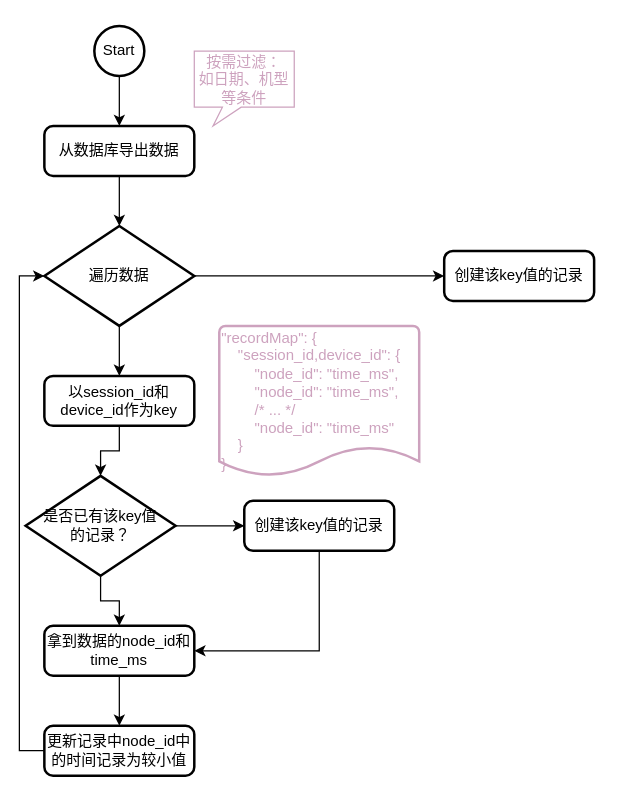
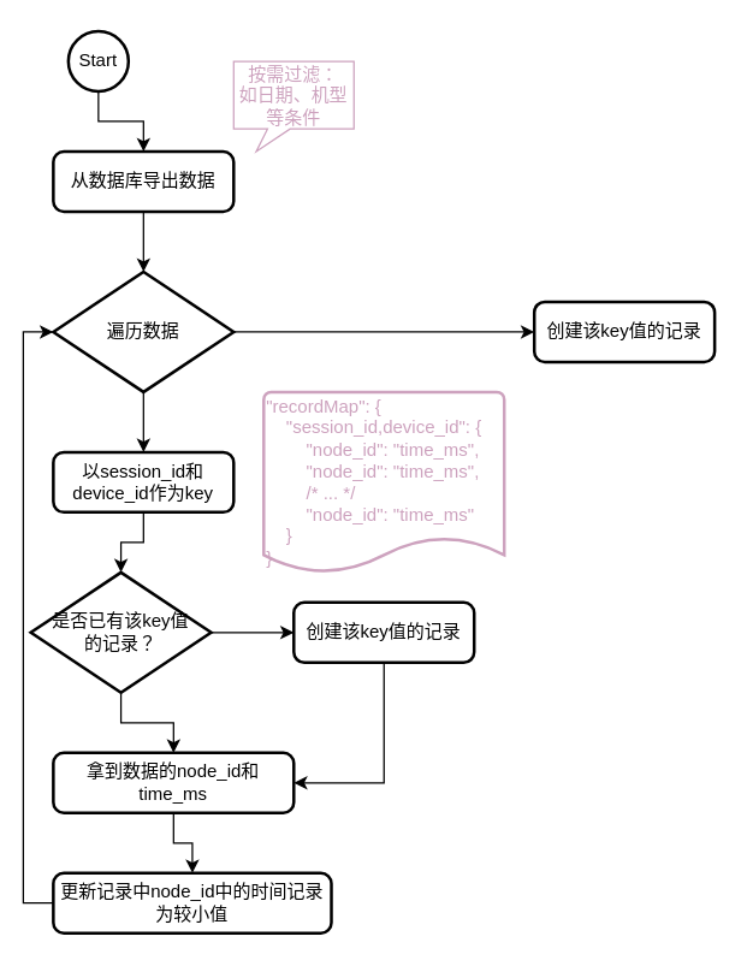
  <mxCell id="0" />
  <mxCell id="1" parent="0" />
  <mxCell id="2" style="edgeStyle=orthogonalEdgeStyle;rounded=0;orthogonalLoop=1;jettySize=auto;html=1;exitX=0.5;exitY=1;exitDx=0;exitDy=0;exitPerimeter=0;entryX=0.5;entryY=0;entryDx=0;entryDy=0;" edge="1" parent="1" source="3" target="5"><mxGeometry relative="1" as="geometry" /></mxCell>
- <mxCell id="3" value="Start" style="strokeWidth=2;html=1;shape=mxgraph.flowchart.start_2;whiteSpace=wrap;fillColor=none;" vertex="1" parent="1"><mxGeometry x="75" y="20" width="40" height="40" as="geometry" /></mxCell>
+ <mxCell id="3" value="Start" style="strokeWidth=2;html=1;shape=mxgraph.flowchart.start_2;whiteSpace=wrap;fillColor=none;" vertex="1" parent="1"><mxGeometry x="45" y="20" width="40" height="40" as="geometry" /></mxCell>
  <mxCell id="4" style="edgeStyle=orthogonalEdgeStyle;rounded=0;orthogonalLoop=1;jettySize=auto;html=1;exitX=0.5;exitY=1;exitDx=0;exitDy=0;" edge="1" parent="1" source="5" target="9"><mxGeometry relative="1" as="geometry"><mxPoint x="95" y="180" as="targetPoint" /></mxGeometry></mxCell>
  <mxCell id="5" value="从数据库导出数据" style="rounded=1;whiteSpace=wrap;html=1;absoluteArcSize=1;arcSize=14;strokeWidth=2;fillColor=none;" vertex="1" parent="1"><mxGeometry x="35" y="100" width="120" height="40" as="geometry" /></mxCell>
  <mxCell id="6" value="&lt;font color=&quot;#cda2be&quot;&gt;按需过滤：&lt;br&gt;如日期、机型&lt;br&gt;等条件&lt;/font&gt;" style="whiteSpace=wrap;html=1;shape=mxgraph.basic.rectCallout;dx=30;dy=15;boundedLbl=1;fillColor=none;strokeColor=#CDA2BE;" vertex="1" parent="1"><mxGeometry x="155" y="40" width="80" height="60" as="geometry" /></mxCell>
  <mxCell id="7" style="edgeStyle=orthogonalEdgeStyle;rounded=0;orthogonalLoop=1;jettySize=auto;html=1;exitX=0.5;exitY=1;exitDx=0;exitDy=0;exitPerimeter=0;entryX=0.5;entryY=0;entryDx=0;entryDy=0;" edge="1" parent="1" source="9" target="11"><mxGeometry relative="1" as="geometry" /></mxCell>
  <mxCell id="8" style="edgeStyle=orthogonalEdgeStyle;rounded=0;orthogonalLoop=1;jettySize=auto;html=1;exitX=1;exitY=0.5;exitDx=0;exitDy=0;exitPerimeter=0;" edge="1" parent="1" source="9" target="21"><mxGeometry relative="1" as="geometry" /></mxCell>
  <mxCell id="9" value="遍历数据" style="strokeWidth=2;html=1;shape=mxgraph.flowchart.decision;whiteSpace=wrap;fillColor=none;" vertex="1" parent="1"><mxGeometry x="35" y="180" width="120" height="80" as="geometry" /></mxCell>
  <mxCell id="10" style="edgeStyle=orthogonalEdgeStyle;rounded=0;orthogonalLoop=1;jettySize=auto;html=1;exitX=0.5;exitY=1;exitDx=0;exitDy=0;entryX=0.5;entryY=0;entryDx=0;entryDy=0;entryPerimeter=0;" edge="1" parent="1" source="11" target="14"><mxGeometry relative="1" as="geometry" /></mxCell>
  <mxCell id="11" value="以session_id和device_id作为key" style="rounded=1;whiteSpace=wrap;html=1;absoluteArcSize=1;arcSize=14;strokeWidth=2;fillColor=none;" vertex="1" parent="1"><mxGeometry x="35" y="300" width="120" height="40" as="geometry" /></mxCell>
  <mxCell id="12" style="edgeStyle=orthogonalEdgeStyle;rounded=0;orthogonalLoop=1;jettySize=auto;html=1;exitX=0.5;exitY=1;exitDx=0;exitDy=0;exitPerimeter=0;entryX=0.5;entryY=0;entryDx=0;entryDy=0;" edge="1" parent="1" source="14" target="16"><mxGeometry relative="1" as="geometry" /></mxCell>
  <mxCell id="13" style="edgeStyle=orthogonalEdgeStyle;rounded=0;orthogonalLoop=1;jettySize=auto;html=1;exitX=1;exitY=0.5;exitDx=0;exitDy=0;exitPerimeter=0;" edge="1" parent="1" source="14" target="20"><mxGeometry relative="1" as="geometry" /></mxCell>
  <mxCell id="14" value="是否已有该key值&lt;br&gt;的记录？" style="strokeWidth=2;html=1;shape=mxgraph.flowchart.decision;whiteSpace=wrap;fillColor=none;" vertex="1" parent="1"><mxGeometry x="20" y="380" width="120" height="80" as="geometry" /></mxCell>
  <mxCell id="15" style="edgeStyle=orthogonalEdgeStyle;rounded=0;orthogonalLoop=1;jettySize=auto;html=1;exitX=0.5;exitY=1;exitDx=0;exitDy=0;entryX=0.5;entryY=0;entryDx=0;entryDy=0;" edge="1" parent="1" source="16" target="18"><mxGeometry relative="1" as="geometry" /></mxCell>
- <mxCell id="16" value="拿到数据的node_id和time_ms" style="rounded=1;whiteSpace=wrap;html=1;absoluteArcSize=1;arcSize=14;strokeWidth=2;fillColor=none;" vertex="1" parent="1"><mxGeometry x="35" y="500" width="120" height="40" as="geometry" /></mxCell>
+ <mxCell id="16" value="拿到数据的node_id和time_ms" style="rounded=1;whiteSpace=wrap;html=1;absoluteArcSize=1;arcSize=14;strokeWidth=2;fillColor=none;" vertex="1" parent="1"><mxGeometry x="35" y="500" width="160" height="40" as="geometry" /></mxCell>
  <mxCell id="17" style="edgeStyle=orthogonalEdgeStyle;rounded=0;orthogonalLoop=1;jettySize=auto;html=1;exitX=0;exitY=0.5;exitDx=0;exitDy=0;entryX=0;entryY=0.5;entryDx=0;entryDy=0;entryPerimeter=0;" edge="1" parent="1" source="18" target="9"><mxGeometry relative="1" as="geometry" /></mxCell>
- <mxCell id="18" value="更新记录中node_id中的时间记录为较小值" style="rounded=1;whiteSpace=wrap;html=1;absoluteArcSize=1;arcSize=14;strokeWidth=2;fillColor=none;" vertex="1" parent="1"><mxGeometry x="35" y="580" width="120" height="40" as="geometry" /></mxCell>
+ <mxCell id="18" value="更新记录中node_id中的时间记录为较小值" style="rounded=1;whiteSpace=wrap;html=1;absoluteArcSize=1;arcSize=14;strokeWidth=2;fillColor=none;" vertex="1" parent="1"><mxGeometry x="35" y="580" width="185" height="40" as="geometry" /></mxCell>
  <mxCell id="19" style="edgeStyle=orthogonalEdgeStyle;rounded=0;orthogonalLoop=1;jettySize=auto;html=1;exitX=0.5;exitY=1;exitDx=0;exitDy=0;entryX=1;entryY=0.5;entryDx=0;entryDy=0;" edge="1" parent="1" source="20" target="16"><mxGeometry relative="1" as="geometry" /></mxCell>
  <mxCell id="20" value="创建该key值的记录" style="rounded=1;whiteSpace=wrap;html=1;absoluteArcSize=1;arcSize=14;strokeWidth=2;fillColor=none;" vertex="1" parent="1"><mxGeometry x="195" y="400" width="120" height="40" as="geometry" /></mxCell>
  <mxCell id="21" value="创建该key值的记录" style="rounded=1;whiteSpace=wrap;html=1;absoluteArcSize=1;arcSize=14;strokeWidth=2;fillColor=none;" vertex="1" parent="1"><mxGeometry x="355" y="200" width="120" height="40" as="geometry" /></mxCell>
  <mxCell id="22" value="&lt;div&gt;&lt;font color=&quot;#cda2be&quot;&gt;&quot;recordMap&quot;: {&lt;/font&gt;&lt;/div&gt;&lt;div&gt;&lt;font color=&quot;#cda2be&quot;&gt;&amp;nbsp; &amp;nbsp; &quot;session_id,device_id&quot;: {&lt;/font&gt;&lt;/div&gt;&lt;div&gt;&lt;font color=&quot;#cda2be&quot;&gt;&amp;nbsp; &amp;nbsp; &amp;nbsp; &amp;nbsp; &quot;node_id&quot;: &quot;time_ms&quot;,&lt;/font&gt;&lt;/div&gt;&lt;div&gt;&lt;font color=&quot;#cda2be&quot;&gt;&amp;nbsp; &amp;nbsp; &amp;nbsp; &amp;nbsp; &quot;node_id&quot;: &quot;time_ms&quot;,&lt;/font&gt;&lt;/div&gt;&lt;div&gt;&lt;font color=&quot;#cda2be&quot;&gt;&amp;nbsp; &amp;nbsp; &amp;nbsp; &amp;nbsp; /* ... */&lt;/font&gt;&lt;/div&gt;&lt;div&gt;&lt;font color=&quot;#cda2be&quot;&gt;&amp;nbsp; &amp;nbsp; &amp;nbsp; &amp;nbsp; &quot;node_id&quot;: &quot;time_ms&quot;&lt;/font&gt;&lt;/div&gt;&lt;div&gt;&lt;font color=&quot;#cda2be&quot;&gt;&amp;nbsp; &amp;nbsp; }&lt;/font&gt;&lt;/div&gt;&lt;div&gt;&lt;font color=&quot;#cda2be&quot;&gt;}&lt;/font&gt;&lt;/div&gt;" style="strokeWidth=2;html=1;shape=mxgraph.flowchart.document2;whiteSpace=wrap;size=0.194;fillColor=none;align=left;strokeColor=#CDA2BE;" vertex="1" parent="1"><mxGeometry x="175" y="260" width="160" height="120" as="geometry" /></mxCell>
